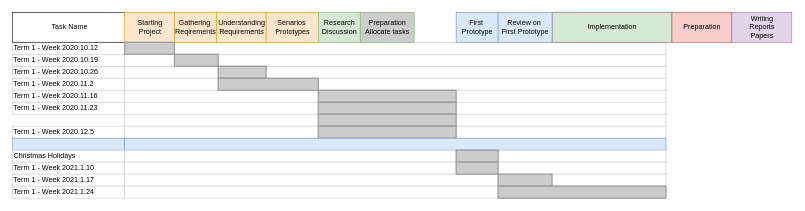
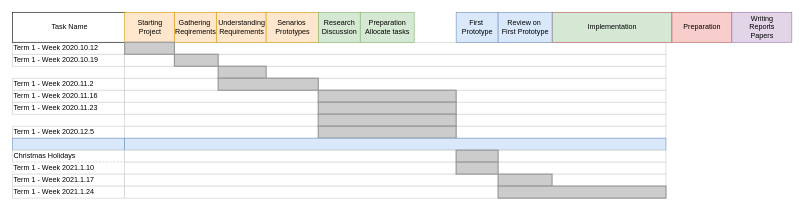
  <mxCell id="0" style=";html=1;" />
  <mxCell id="1" style=";html=1;" parent="0" />
  <mxCell id="2" value="Term 1 - Week 2020.10.12" style="align=left;strokeColor=#CCCCCC;html=1;" parent="1" vertex="1"><mxGeometry x="20" y="70" width="187" height="20" as="geometry" /></mxCell>
  <mxCell id="3" value="Term 1 - Week 2020.10.19" style="align=left;strokeColor=#CCCCCC;html=1;" parent="1" vertex="1"><mxGeometry x="20" y="90" width="187" height="20" as="geometry" /></mxCell>
- <mxCell id="4" value="Term 1 - Week 2020.10.26" style="align=left;strokeColor=#CCCCCC;html=1;" parent="1" vertex="1"><mxGeometry x="20" y="110" width="187" height="20" as="geometry" /></mxCell>
  <mxCell id="5" value="Term 1 - Week 2020.11.2" style="align=left;strokeColor=#CCCCCC;html=1;" parent="1" vertex="1"><mxGeometry x="20" y="130" width="187" height="20" as="geometry" /></mxCell>
  <mxCell id="6" value="Term 1 - Week 2020.11.16" style="align=left;strokeColor=#CCCCCC;html=1;" parent="1" vertex="1"><mxGeometry x="20" y="150" width="187" height="20" as="geometry" /></mxCell>
  <mxCell id="7" value="Task Name" style="strokeWidth=1;fontStyle=0;html=1;" parent="1" vertex="1"><mxGeometry x="20" y="20" width="190" height="50" as="geometry" /></mxCell>
  <mxCell id="8" value="Term 1 - Week 2020.11.23" style="align=left;strokeColor=#CCCCCC;html=1;" parent="1" vertex="1"><mxGeometry x="20" y="170" width="187" height="20" as="geometry" /></mxCell>
  <mxCell id="9" value="" style="align=left;strokeColor=#CCCCCC;html=1;" parent="1" vertex="1"><mxGeometry x="217" y="70" width="893" height="20" as="geometry" /></mxCell>
  <mxCell id="10" value="Starting &lt;br&gt;Project" style="strokeWidth=1;fontStyle=0;html=1;fillColor=#ffe6cc;strokeColor=#d79b00;" parent="1" vertex="1"><mxGeometry x="207" y="20" width="83" height="50" as="geometry" /></mxCell>
  <mxCell id="11" value="Gathering&amp;nbsp;&lt;br&gt;Reqirements" style="strokeWidth=1;fontStyle=0;html=1;fillColor=#ffe6cc;strokeColor=#d79b00;" parent="1" vertex="1"><mxGeometry x="290" y="20" width="70" height="50" as="geometry" /></mxCell>
  <mxCell id="12" value="Understanding&lt;br&gt;Requirements" style="strokeWidth=1;fontStyle=0;html=1;fillColor=#ffe6cc;strokeColor=#d79b00;" parent="1" vertex="1"><mxGeometry x="360" y="20" width="83" height="50" as="geometry" /></mxCell>
  <mxCell id="13" value="Senarios&amp;nbsp;&lt;br&gt;Prototypes" style="strokeWidth=1;fontStyle=0;html=1;fillColor=#ffe6cc;strokeColor=#d79b00;" parent="1" vertex="1"><mxGeometry x="443" y="20" width="87" height="50" as="geometry" /></mxCell>
  <mxCell id="14" value="Research&lt;br&gt;Discussion" style="strokeWidth=1;fontStyle=0;html=1;fillColor=#d5e8d4;strokeColor=#82b366;" parent="1" vertex="1"><mxGeometry x="530" y="20" width="70" height="50" as="geometry" /></mxCell>
- <mxCell id="15" value="Preparation&lt;br&gt;Allocate tasks" style="strokeWidth=1;fontStyle=0;html=1;fillColor=#cccccc;strokeColor=#82b366;" parent="1" vertex="1"><mxGeometry x="600" y="20" width="90" height="50" as="geometry" /></mxCell>
+ <mxCell id="15" value="Preparation&lt;br&gt;Allocate tasks" style="strokeWidth=1;fontStyle=0;html=1;fillColor=#d5e8d4;strokeColor=#82b366;" parent="1" vertex="1"><mxGeometry x="600" y="20" width="90" height="50" as="geometry" /></mxCell>
  <mxCell id="16" value="First&amp;nbsp;&lt;br&gt;Prototype" style="strokeWidth=1;fontStyle=0;html=1;fillColor=#dae8fc;strokeColor=#6c8ebf;" parent="1" vertex="1"><mxGeometry x="760" y="20" width="70" height="50" as="geometry" /></mxCell>
  <mxCell id="17" value="Implementation" style="strokeWidth=1;fontStyle=0;html=1;fillColor=#d5e8d4;strokeColor=#b85450;" parent="1" vertex="1"><mxGeometry x="920" y="20" width="200" height="50" as="geometry" /></mxCell>
  <mxCell id="18" value="Preparation" style="strokeWidth=1;fontStyle=0;html=1;fillColor=#f8cecc;strokeColor=#b85450;" parent="1" vertex="1"><mxGeometry x="1120" y="20" width="100" height="50" as="geometry" /></mxCell>
  <mxCell id="19" value="Writing &lt;br&gt;Reports &lt;br&gt;Papers" style="strokeWidth=1;fontStyle=0;html=1;fillColor=#e1d5e7;strokeColor=#9673a6;" parent="1" vertex="1"><mxGeometry x="1220" y="20" width="100" height="50" as="geometry" /></mxCell>
  <mxCell id="20" value="Review&amp;nbsp;on&amp;nbsp;&lt;br&gt;First Prototype" style="strokeWidth=1;fontStyle=0;html=1;fillColor=#dae8fc;strokeColor=#6c8ebf;" parent="1" vertex="1"><mxGeometry x="830" y="20" width="90" height="50" as="geometry" /></mxCell>
  <mxCell id="21" value="" style="align=left;strokeColor=#CCCCCC;html=1;" parent="1" vertex="1"><mxGeometry x="207" y="90" width="903" height="20" as="geometry" /></mxCell>
  <mxCell id="22" value="" style="align=left;strokeColor=#CCCCCC;html=1;" parent="1" vertex="1"><mxGeometry x="207" y="110" width="903" height="20" as="geometry" /></mxCell>
  <mxCell id="23" value="" style="align=left;strokeColor=#CCCCCC;html=1;" parent="1" vertex="1"><mxGeometry x="207" y="130" width="903" height="20" as="geometry" /></mxCell>
  <mxCell id="24" value="" style="align=left;strokeColor=#CCCCCC;html=1;" parent="1" vertex="1"><mxGeometry x="207" y="150" width="903" height="21.5" as="geometry" /></mxCell>
  <mxCell id="25" value="" style="align=left;strokeColor=#CCCCCC;html=1;" parent="1" vertex="1"><mxGeometry x="207" y="170" width="903" height="20" as="geometry" /></mxCell>
  <mxCell id="26" value="" style="align=left;strokeColor=#CCCCCC;html=1;" parent="1" vertex="1"><mxGeometry x="207" y="190" width="903" height="20" as="geometry" /></mxCell>
  <mxCell id="27" value="" style="align=left;strokeColor=#CCCCCC;html=1;" parent="1" vertex="1"><mxGeometry x="207" y="210" width="903" height="20" as="geometry" /></mxCell>
  <mxCell id="28" value="" style="whiteSpace=wrap;html=1;strokeWidth=2;fillColor=#CCCCCC;gradientColor=none;fontSize=14;align=center;strokeColor=#999999;" parent="1" vertex="1"><mxGeometry x="207" y="70" width="83" height="20" as="geometry" /></mxCell>
  <mxCell id="29" value="" style="whiteSpace=wrap;html=1;strokeWidth=2;fillColor=#CCCCCC;gradientColor=none;fontSize=14;align=center;strokeColor=#999999;" parent="1" vertex="1"><mxGeometry x="290" y="90" width="73" height="20" as="geometry" /></mxCell>
  <mxCell id="30" value="" style="whiteSpace=wrap;html=1;strokeWidth=2;fillColor=#CCCCCC;gradientColor=none;fontSize=14;align=center;strokeColor=#999999;" parent="1" vertex="1"><mxGeometry x="363" y="110" width="80" height="20" as="geometry" /></mxCell>
  <mxCell id="31" value="" style="whiteSpace=wrap;html=1;strokeWidth=2;fillColor=#CCCCCC;gradientColor=none;fontSize=14;align=center;strokeColor=#999999;" parent="1" vertex="1"><mxGeometry x="363" y="130" width="167" height="20" as="geometry" /></mxCell>
  <mxCell id="32" value="" style="whiteSpace=wrap;html=1;strokeWidth=2;fillColor=#CCCCCC;gradientColor=none;fontSize=14;align=center;strokeColor=#999999;" parent="1" vertex="1"><mxGeometry x="530" y="150" width="230" height="20" as="geometry" /></mxCell>
  <mxCell id="33" value="" style="whiteSpace=wrap;html=1;strokeWidth=2;fillColor=#CCCCCC;gradientColor=none;fontSize=14;align=center;strokeColor=#999999;" parent="1" vertex="1"><mxGeometry x="530" y="170" width="230" height="20" as="geometry" /></mxCell>
  <mxCell id="34" value="" style="whiteSpace=wrap;html=1;strokeWidth=2;fillColor=#CCCCCC;gradientColor=none;fontSize=14;align=center;strokeColor=#999999;" parent="1" vertex="1"><mxGeometry x="530" y="190" width="230" height="20" as="geometry" /></mxCell>
  <mxCell id="35" value="Term 1 - Week 2020.12.5" style="align=left;strokeColor=#CCCCCC;html=1;" vertex="1" parent="1"><mxGeometry x="20" y="210" width="187" height="20" as="geometry" /></mxCell>
  <mxCell id="36" value="" style="whiteSpace=wrap;html=1;strokeWidth=2;fillColor=#CCCCCC;gradientColor=none;fontSize=14;align=center;strokeColor=#999999;" vertex="1" parent="1"><mxGeometry x="530" y="210" width="230" height="20" as="geometry" /></mxCell>
  <mxCell id="37" value="" style="align=left;strokeColor=#6c8ebf;html=1;fillColor=#dae8fc;" vertex="1" parent="1"><mxGeometry x="20" y="230" width="187" height="20" as="geometry" /></mxCell>
  <mxCell id="38" value="" style="align=left;strokeColor=#6c8ebf;html=1;fillColor=#dae8fc;" vertex="1" parent="1"><mxGeometry x="207" y="230" width="903" height="20" as="geometry" /></mxCell>
  <mxCell id="39" value="Christmas Holidays" style="align=left;strokeColor=#CCCCCC;html=1;" vertex="1" parent="1"><mxGeometry x="20" y="250" width="187" height="20" as="geometry" /></mxCell>
  <mxCell id="40" value="" style="align=left;strokeColor=#CCCCCC;html=1;" vertex="1" parent="1"><mxGeometry x="207" y="250" width="903" height="20" as="geometry" /></mxCell>
  <mxCell id="41" value="" style="whiteSpace=wrap;html=1;strokeWidth=2;fillColor=#CCCCCC;gradientColor=none;fontSize=14;align=center;strokeColor=#999999;" vertex="1" parent="1"><mxGeometry x="760" y="250" width="70" height="20" as="geometry" /></mxCell>
- <mxCell id="42" value="Term 1 - Week 2021.1.10" style="align=left;strokeColor=#CCCCCC;html=1;" vertex="1" parent="1"><mxGeometry x="20" y="270" width="187" height="20" as="geometry" /></mxCell>
+ <mxCell id="42" value="Term 1 - Week 2021.1.10" style="align=left;strokeColor=#CCCCCC;html=1;dashed=1;" vertex="1" parent="1"><mxGeometry x="20" y="270" width="187" height="20" as="geometry" /></mxCell>
  <mxCell id="43" value="Term 1 - Week 2021.1.17" style="align=left;strokeColor=#CCCCCC;html=1;" vertex="1" parent="1"><mxGeometry x="20" y="290" width="187" height="20" as="geometry" /></mxCell>
  <mxCell id="44" value="Term 1 - Week 2021.1.24" style="align=left;strokeColor=#CCCCCC;html=1;" vertex="1" parent="1"><mxGeometry x="20" y="310" width="187" height="20" as="geometry" /></mxCell>
  <mxCell id="45" value="" style="align=left;strokeColor=#CCCCCC;html=1;" vertex="1" parent="1"><mxGeometry x="207" y="270" width="903" height="20" as="geometry" /></mxCell>
  <mxCell id="46" value="" style="align=left;strokeColor=#CCCCCC;html=1;" vertex="1" parent="1"><mxGeometry x="207" y="290" width="903" height="20" as="geometry" /></mxCell>
  <mxCell id="47" value="" style="align=left;strokeColor=#CCCCCC;html=1;" vertex="1" parent="1"><mxGeometry x="207" y="310" width="903" height="20" as="geometry" /></mxCell>
  <mxCell id="48" value="" style="whiteSpace=wrap;html=1;strokeWidth=2;fillColor=#CCCCCC;gradientColor=none;fontSize=14;align=center;strokeColor=#999999;" vertex="1" parent="1"><mxGeometry x="830" y="290" width="90" height="20" as="geometry" /></mxCell>
  <mxCell id="49" value="" style="whiteSpace=wrap;html=1;strokeWidth=2;fillColor=#CCCCCC;gradientColor=none;fontSize=14;align=center;strokeColor=#999999;" vertex="1" parent="1"><mxGeometry x="760" y="270" width="70" height="20" as="geometry" /></mxCell>
  <mxCell id="50" value="" style="whiteSpace=wrap;html=1;strokeWidth=2;fillColor=#CCCCCC;gradientColor=none;fontSize=14;align=center;strokeColor=#999999;" vertex="1" parent="1"><mxGeometry x="830" y="310" width="280" height="20" as="geometry" /></mxCell>
